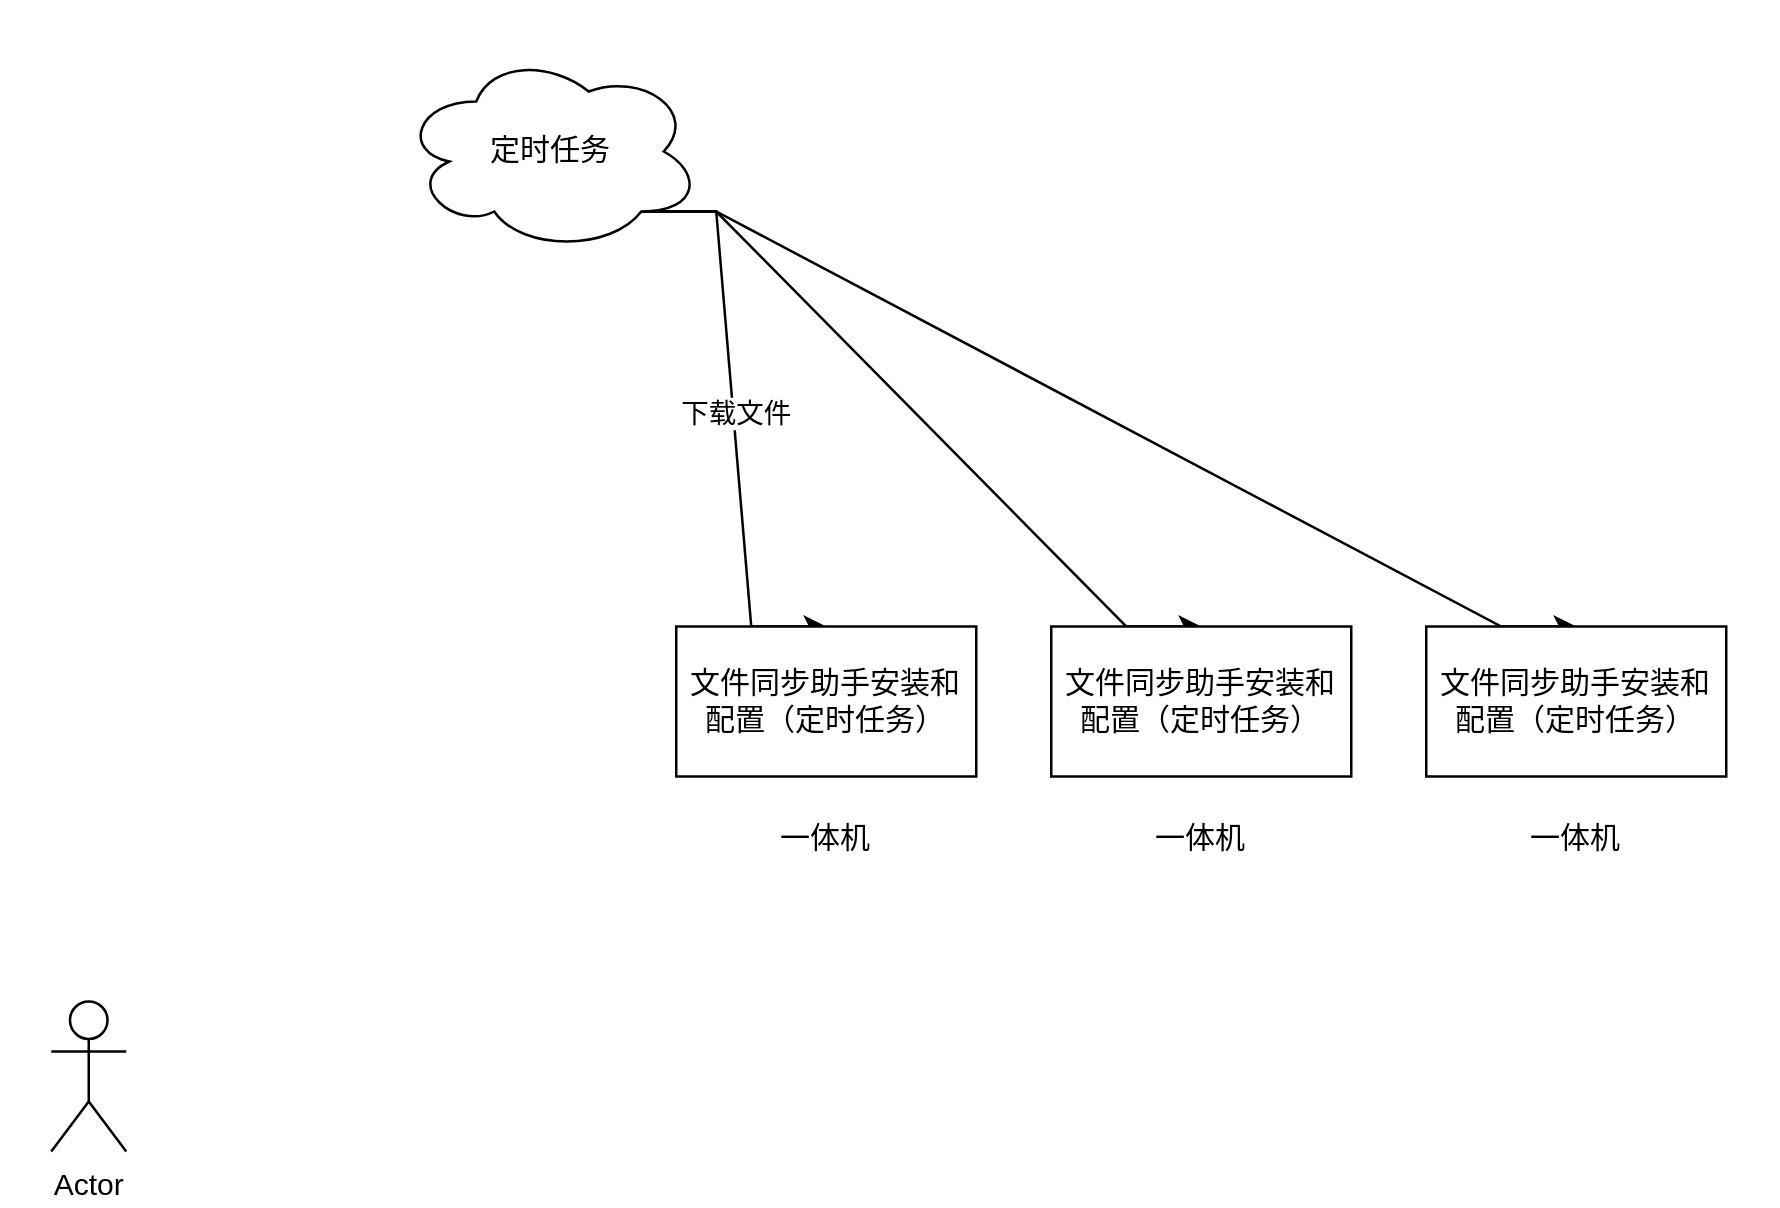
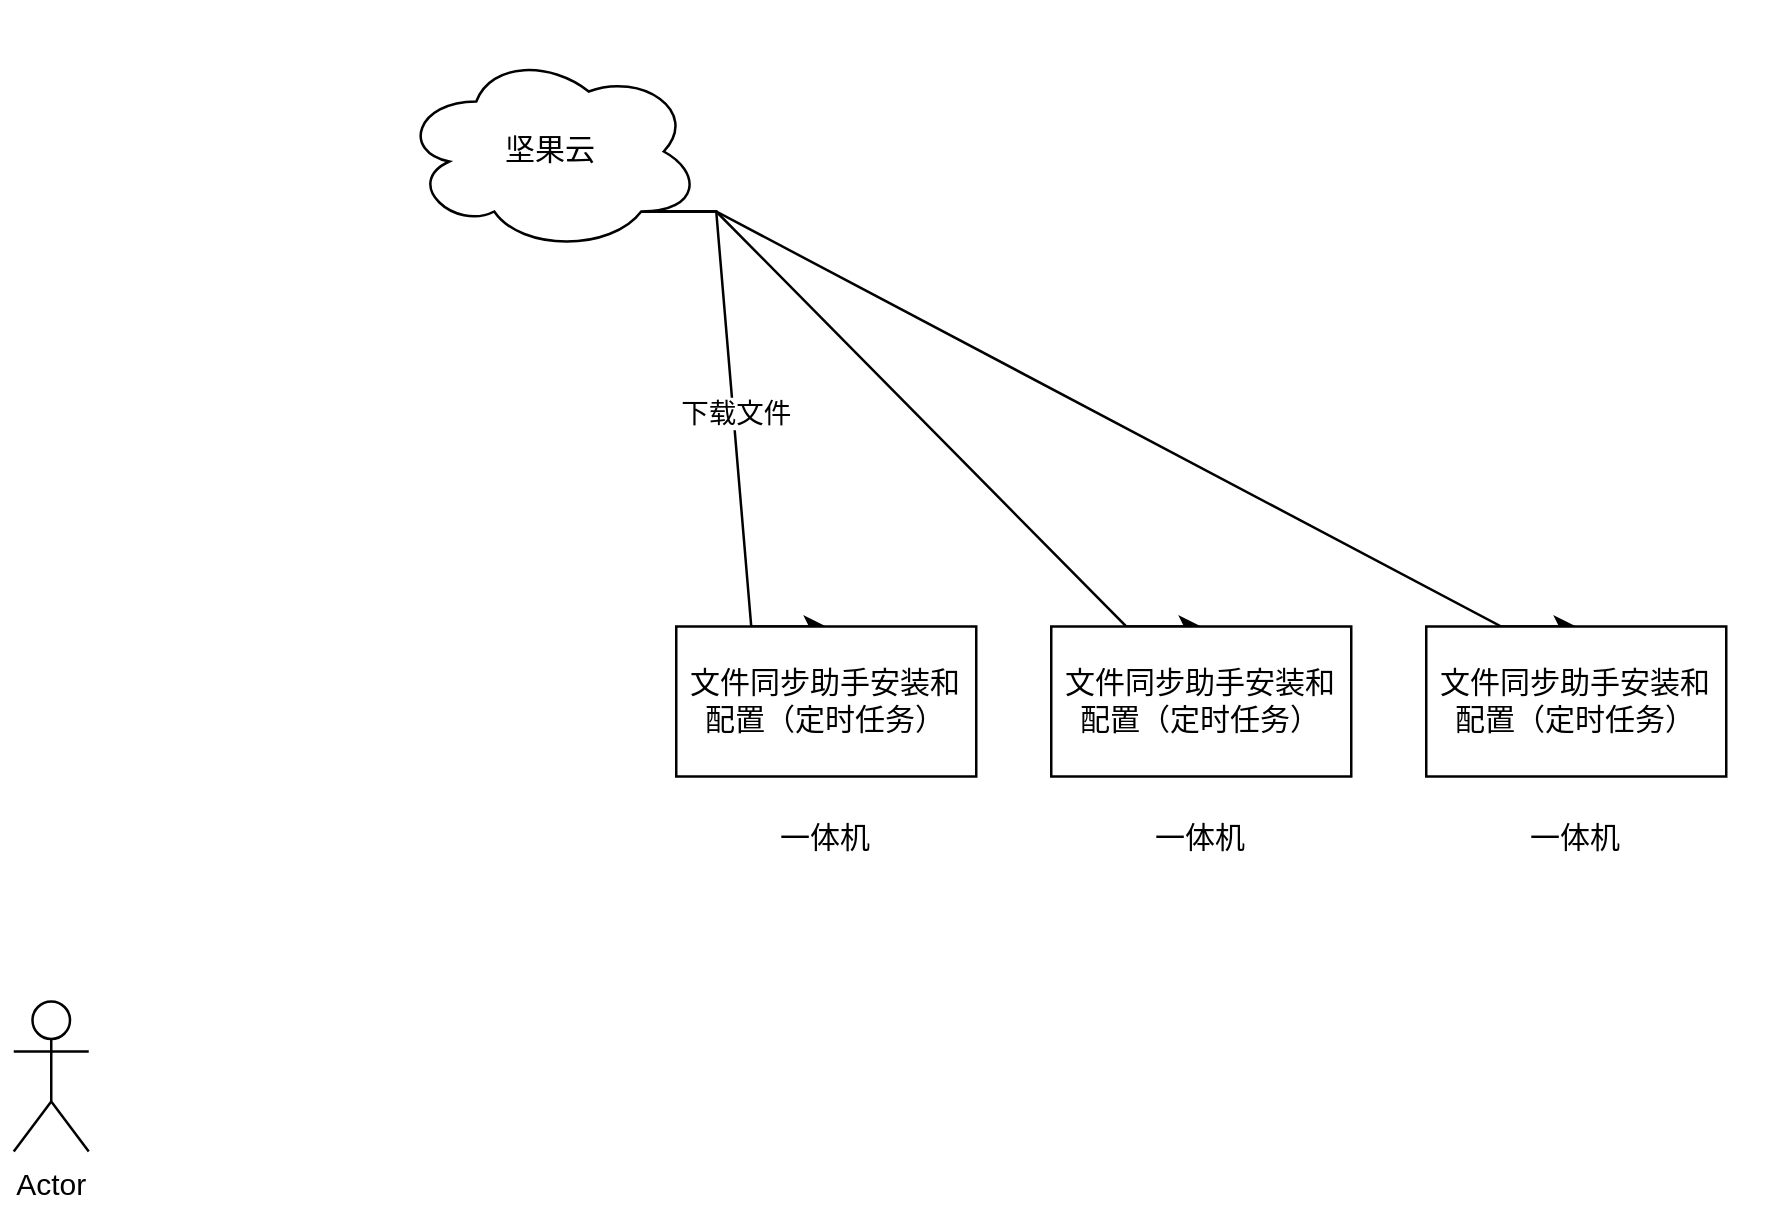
  <mxCell id="0" />
  <mxCell id="1" parent="0" />
  <mxCell id="2" style="edgeStyle=entityRelationEdgeStyle;rounded=0;orthogonalLoop=1;jettySize=auto;html=1;exitX=0.8;exitY=0.8;exitDx=0;exitDy=0;exitPerimeter=0;entryX=0.5;entryY=0;entryDx=0;entryDy=0;" edge="1" parent="1" source="6" target="8"><mxGeometry relative="1" as="geometry" /></mxCell>
  <mxCell id="3" value="下载文件" style="edgeLabel;html=1;align=center;verticalAlign=middle;resizable=0;points=[];" vertex="1" connectable="0" parent="2"><mxGeometry x="-0.017" y="1" relative="1" as="geometry"><mxPoint as="offset" /></mxGeometry></mxCell>
  <mxCell id="4" style="edgeStyle=entityRelationEdgeStyle;rounded=0;orthogonalLoop=1;jettySize=auto;html=1;exitX=0.8;exitY=0.8;exitDx=0;exitDy=0;exitPerimeter=0;entryX=0.5;entryY=0;entryDx=0;entryDy=0;" edge="1" parent="1" source="6" target="10"><mxGeometry relative="1" as="geometry" /></mxCell>
  <mxCell id="5" style="edgeStyle=entityRelationEdgeStyle;rounded=0;orthogonalLoop=1;jettySize=auto;html=1;exitX=0.8;exitY=0.8;exitDx=0;exitDy=0;exitPerimeter=0;entryX=0.5;entryY=0;entryDx=0;entryDy=0;" edge="1" parent="1" source="6" target="11"><mxGeometry relative="1" as="geometry" /></mxCell>
- <mxCell id="6" value="定时任务" style="ellipse;shape=cloud;whiteSpace=wrap;html=1;" vertex="1" parent="1"><mxGeometry x="160" y="20" width="120" height="80" as="geometry" /></mxCell>
- <mxCell id="7" value="Actor" style="shape=umlActor;verticalLabelPosition=bottom;verticalAlign=top;html=1;outlineConnect=0;" vertex="1" parent="1"><mxGeometry x="20" y="400" width="30" height="60" as="geometry" /></mxCell>
+ <mxCell id="6" value="坚果云" style="ellipse;shape=cloud;whiteSpace=wrap;html=1;" vertex="1" parent="1"><mxGeometry x="160" y="20" width="120" height="80" as="geometry" /></mxCell>
+ <mxCell id="7" value="Actor" style="shape=umlActor;verticalLabelPosition=bottom;verticalAlign=top;html=1;outlineConnect=0;" vertex="1" parent="1"><mxGeometry x="5" y="400" width="30" height="60" as="geometry" /></mxCell>
  <mxCell id="8" value="文件同步助手安装和配置（定时任务）" style="rounded=0;whiteSpace=wrap;html=1;" vertex="1" parent="1"><mxGeometry x="270" y="250" width="120" height="60" as="geometry" /></mxCell>
  <mxCell id="9" value="一体机" style="text;html=1;strokeColor=none;fillColor=none;align=center;verticalAlign=middle;whiteSpace=wrap;rounded=0;" vertex="1" parent="1"><mxGeometry x="300" y="320" width="60" height="30" as="geometry" /></mxCell>
  <mxCell id="10" value="文件同步助手安装和配置（定时任务）" style="rounded=0;whiteSpace=wrap;html=1;" vertex="1" parent="1"><mxGeometry x="420" y="250" width="120" height="60" as="geometry" /></mxCell>
  <mxCell id="11" value="文件同步助手安装和配置（定时任务）" style="rounded=0;whiteSpace=wrap;html=1;" vertex="1" parent="1"><mxGeometry x="570" y="250" width="120" height="60" as="geometry" /></mxCell>
  <mxCell id="12" value="一体机" style="text;html=1;strokeColor=none;fillColor=none;align=center;verticalAlign=middle;whiteSpace=wrap;rounded=0;" vertex="1" parent="1"><mxGeometry x="450" y="320" width="60" height="30" as="geometry" /></mxCell>
  <mxCell id="13" value="一体机" style="text;html=1;strokeColor=none;fillColor=none;align=center;verticalAlign=middle;whiteSpace=wrap;rounded=0;" vertex="1" parent="1"><mxGeometry x="600" y="320" width="60" height="30" as="geometry" /></mxCell>
